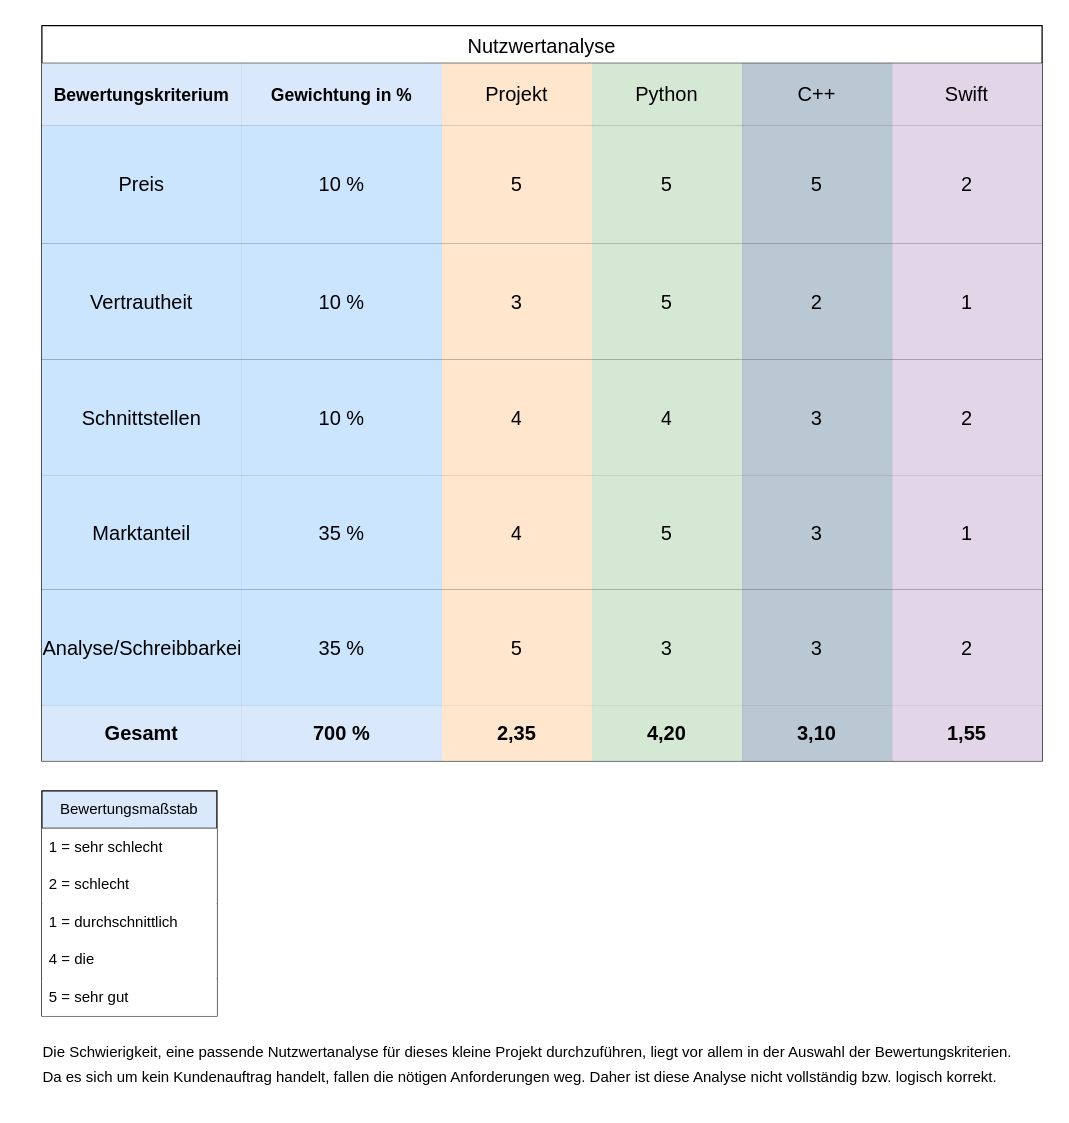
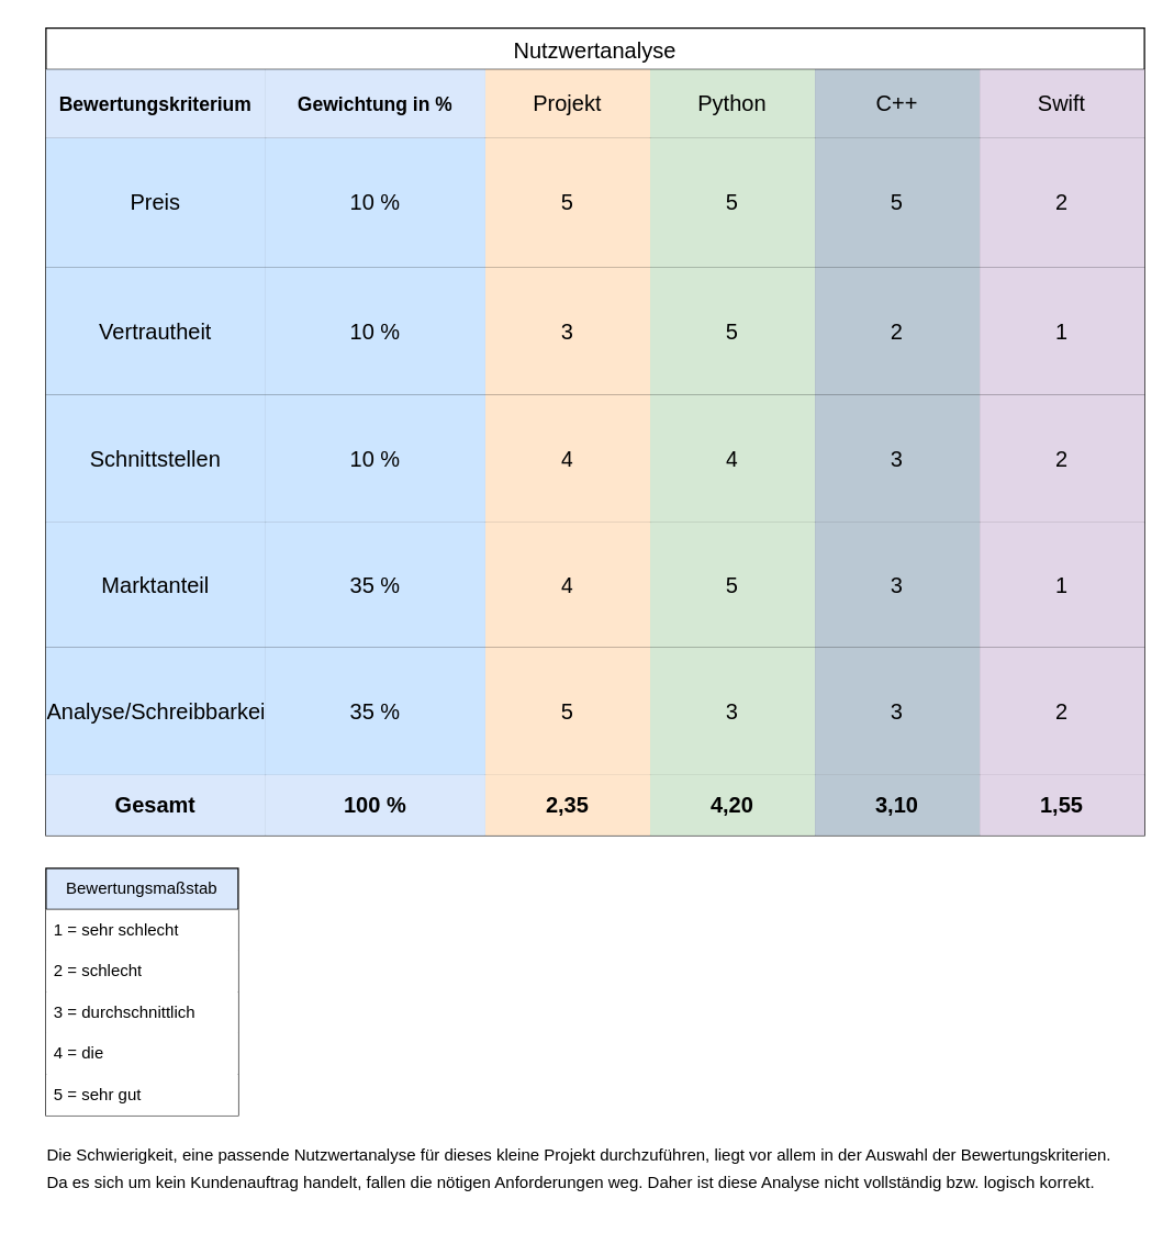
  <mxCell id="0" />
  <mxCell id="1" parent="0" />
  <mxCell id="2" value="Nutzwertanalyse" style="shape=table;startSize=30;container=1;collapsible=0;childLayout=tableLayout;fontSize=16;labelBackgroundColor=none;" vertex="1" parent="1"><mxGeometry x="33" y="20" width="800" height="588" as="geometry" /></mxCell>
  <mxCell id="3" value="" style="shape=tableRow;horizontal=0;startSize=0;swimlaneHead=0;swimlaneBody=0;strokeColor=inherit;top=0;left=0;bottom=0;right=0;collapsible=0;dropTarget=0;fillColor=none;points=[[0,0.5],[1,0.5]];portConstraint=eastwest;fontSize=16;" vertex="1" parent="2"><mxGeometry y="30" width="800" height="50" as="geometry" /></mxCell>
  <mxCell id="4" value="&lt;b&gt;&lt;font style=&quot;font-size: 14px;&quot;&gt;Bewertungskriterium&lt;/font&gt;&lt;/b&gt;" style="shape=partialRectangle;html=1;whiteSpace=wrap;connectable=0;strokeColor=#6c8ebf;overflow=hidden;fillColor=#DAE8FC;top=0;left=0;bottom=0;right=0;pointerEvents=1;fontSize=16;" vertex="1" parent="3"><mxGeometry width="160" height="50" as="geometry"><mxRectangle width="160" height="50" as="alternateBounds" /></mxGeometry></mxCell>
  <mxCell id="5" value="&lt;b&gt;&lt;font style=&quot;font-size: 14px;&quot;&gt;Gewichtung in %&lt;/font&gt;&lt;/b&gt;" style="shape=partialRectangle;html=1;whiteSpace=wrap;connectable=0;strokeColor=#6c8ebf;overflow=hidden;fillColor=#dae8fc;top=0;left=0;bottom=0;right=0;pointerEvents=1;fontSize=16;" vertex="1" parent="3"><mxGeometry x="160" width="160" height="50" as="geometry"><mxRectangle width="160" height="50" as="alternateBounds" /></mxGeometry></mxCell>
  <mxCell id="6" value="Projekt" style="shape=partialRectangle;html=1;whiteSpace=wrap;connectable=0;strokeColor=#d79b00;overflow=hidden;fillColor=#ffe6cc;top=0;left=0;bottom=0;right=0;pointerEvents=1;fontSize=16;" vertex="1" parent="3"><mxGeometry x="320" width="120" height="50" as="geometry"><mxRectangle width="120" height="50" as="alternateBounds" /></mxGeometry></mxCell>
  <mxCell id="7" value="Python" style="shape=partialRectangle;html=1;whiteSpace=wrap;connectable=0;strokeColor=#82b366;overflow=hidden;fillColor=#d5e8d4;top=0;left=0;bottom=0;right=0;pointerEvents=1;fontSize=16;" vertex="1" parent="3"><mxGeometry x="440" width="120" height="50" as="geometry"><mxRectangle width="120" height="50" as="alternateBounds" /></mxGeometry></mxCell>
  <mxCell id="8" value="C++" style="shape=partialRectangle;html=1;whiteSpace=wrap;connectable=0;strokeColor=#23445d;overflow=hidden;fillColor=#bac8d3;top=0;left=0;bottom=0;right=0;pointerEvents=1;fontSize=16;" vertex="1" parent="3"><mxGeometry x="560" width="120" height="50" as="geometry"><mxRectangle width="120" height="50" as="alternateBounds" /></mxGeometry></mxCell>
  <mxCell id="9" value="Swift" style="shape=partialRectangle;html=1;whiteSpace=wrap;connectable=0;strokeColor=#9673a6;overflow=hidden;fillColor=#e1d5e7;top=0;left=0;bottom=0;right=0;pointerEvents=1;fontSize=16;" vertex="1" parent="3"><mxGeometry x="680" width="120" height="50" as="geometry"><mxRectangle width="120" height="50" as="alternateBounds" /></mxGeometry></mxCell>
  <mxCell id="10" value="" style="shape=tableRow;horizontal=0;startSize=0;swimlaneHead=0;swimlaneBody=0;strokeColor=inherit;top=0;left=0;bottom=0;right=0;collapsible=0;dropTarget=0;fillColor=none;points=[[0,0.5],[1,0.5]];portConstraint=eastwest;fontSize=16;" vertex="1" parent="2"><mxGeometry y="80" width="800" height="94" as="geometry" /></mxCell>
  <mxCell id="11" value="Preis" style="shape=partialRectangle;html=1;whiteSpace=wrap;connectable=0;strokeColor=#6c8ebf;overflow=hidden;fillColor=light-dark(#cce5ff, #1d293b);top=0;left=0;bottom=0;right=0;pointerEvents=1;fontSize=16;" vertex="1" parent="10"><mxGeometry width="160" height="94" as="geometry"><mxRectangle width="160" height="94" as="alternateBounds" /></mxGeometry></mxCell>
  <mxCell id="12" value="10 %" style="shape=partialRectangle;html=1;whiteSpace=wrap;connectable=0;strokeColor=#6c8ebf;overflow=hidden;fillColor=light-dark(#cce5ff, #1d293b);top=0;left=0;bottom=0;right=0;pointerEvents=1;fontSize=16;" vertex="1" parent="10"><mxGeometry x="160" width="160" height="94" as="geometry"><mxRectangle width="160" height="94" as="alternateBounds" /></mxGeometry></mxCell>
  <mxCell id="13" value="5" style="shape=partialRectangle;html=1;whiteSpace=wrap;connectable=0;strokeColor=#d79b00;overflow=hidden;fillColor=#ffe6cc;top=0;left=0;bottom=0;right=0;pointerEvents=1;fontSize=16;" vertex="1" parent="10"><mxGeometry x="320" width="120" height="94" as="geometry"><mxRectangle width="120" height="94" as="alternateBounds" /></mxGeometry></mxCell>
  <mxCell id="14" value="5" style="shape=partialRectangle;html=1;whiteSpace=wrap;connectable=0;strokeColor=#82b366;overflow=hidden;fillColor=#d5e8d4;top=0;left=0;bottom=0;right=0;pointerEvents=1;fontSize=16;" vertex="1" parent="10"><mxGeometry x="440" width="120" height="94" as="geometry"><mxRectangle width="120" height="94" as="alternateBounds" /></mxGeometry></mxCell>
  <mxCell id="15" value="5" style="shape=partialRectangle;html=1;whiteSpace=wrap;connectable=0;strokeColor=#23445d;overflow=hidden;fillColor=#bac8d3;top=0;left=0;bottom=0;right=0;pointerEvents=1;fontSize=16;" vertex="1" parent="10"><mxGeometry x="560" width="120" height="94" as="geometry"><mxRectangle width="120" height="94" as="alternateBounds" /></mxGeometry></mxCell>
  <mxCell id="16" value="2" style="shape=partialRectangle;html=1;whiteSpace=wrap;connectable=0;strokeColor=#9673a6;overflow=hidden;fillColor=#e1d5e7;top=0;left=0;bottom=0;right=0;pointerEvents=1;fontSize=16;" vertex="1" parent="10"><mxGeometry x="680" width="120" height="94" as="geometry"><mxRectangle width="120" height="94" as="alternateBounds" /></mxGeometry></mxCell>
  <mxCell id="17" value="" style="shape=tableRow;horizontal=0;startSize=0;swimlaneHead=0;swimlaneBody=0;strokeColor=inherit;top=0;left=0;bottom=0;right=0;collapsible=0;dropTarget=0;fillColor=none;points=[[0,0.5],[1,0.5]];portConstraint=eastwest;fontSize=16;" vertex="1" parent="2"><mxGeometry y="174" width="800" height="93" as="geometry" /></mxCell>
  <mxCell id="18" value="Vertrautheit" style="shape=partialRectangle;html=1;whiteSpace=wrap;connectable=0;strokeColor=#36393d;overflow=hidden;fillColor=#cce5ff;top=0;left=0;bottom=0;right=0;pointerEvents=1;fontSize=16;" vertex="1" parent="17"><mxGeometry width="160" height="93" as="geometry"><mxRectangle width="160" height="93" as="alternateBounds" /></mxGeometry></mxCell>
  <mxCell id="19" value="10 %" style="shape=partialRectangle;html=1;whiteSpace=wrap;connectable=0;strokeColor=#36393d;overflow=hidden;fillColor=#cce5ff;top=0;left=0;bottom=0;right=0;pointerEvents=1;fontSize=16;" vertex="1" parent="17"><mxGeometry x="160" width="160" height="93" as="geometry"><mxRectangle width="160" height="93" as="alternateBounds" /></mxGeometry></mxCell>
  <mxCell id="20" value="3" style="shape=partialRectangle;html=1;whiteSpace=wrap;connectable=0;strokeColor=#d79b00;overflow=hidden;fillColor=#ffe6cc;top=0;left=0;bottom=0;right=0;pointerEvents=1;fontSize=16;" vertex="1" parent="17"><mxGeometry x="320" width="120" height="93" as="geometry"><mxRectangle width="120" height="93" as="alternateBounds" /></mxGeometry></mxCell>
  <mxCell id="21" value="5" style="shape=partialRectangle;html=1;whiteSpace=wrap;connectable=0;strokeColor=#82b366;overflow=hidden;fillColor=#d5e8d4;top=0;left=0;bottom=0;right=0;pointerEvents=1;fontSize=16;" vertex="1" parent="17"><mxGeometry x="440" width="120" height="93" as="geometry"><mxRectangle width="120" height="93" as="alternateBounds" /></mxGeometry></mxCell>
  <mxCell id="22" value="2" style="shape=partialRectangle;html=1;whiteSpace=wrap;connectable=0;strokeColor=#23445d;overflow=hidden;fillColor=#bac8d3;top=0;left=0;bottom=0;right=0;pointerEvents=1;fontSize=16;" vertex="1" parent="17"><mxGeometry x="560" width="120" height="93" as="geometry"><mxRectangle width="120" height="93" as="alternateBounds" /></mxGeometry></mxCell>
  <mxCell id="23" value="1" style="shape=partialRectangle;html=1;whiteSpace=wrap;connectable=0;strokeColor=#9673a6;overflow=hidden;fillColor=#e1d5e7;top=0;left=0;bottom=0;right=0;pointerEvents=1;fontSize=16;" vertex="1" parent="17"><mxGeometry x="680" width="120" height="93" as="geometry"><mxRectangle width="120" height="93" as="alternateBounds" /></mxGeometry></mxCell>
  <mxCell id="24" style="shape=tableRow;horizontal=0;startSize=0;swimlaneHead=0;swimlaneBody=0;strokeColor=inherit;top=0;left=0;bottom=0;right=0;collapsible=0;dropTarget=0;fillColor=none;points=[[0,0.5],[1,0.5]];portConstraint=eastwest;fontSize=16;" vertex="1" parent="2"><mxGeometry y="267" width="800" height="93" as="geometry" /></mxCell>
  <mxCell id="25" value="Schnittstellen" style="shape=partialRectangle;html=1;whiteSpace=wrap;connectable=0;strokeColor=#36393d;overflow=hidden;fillColor=#cce5ff;top=0;left=0;bottom=0;right=0;pointerEvents=1;fontSize=16;" vertex="1" parent="24"><mxGeometry width="160" height="93" as="geometry"><mxRectangle width="160" height="93" as="alternateBounds" /></mxGeometry></mxCell>
  <mxCell id="26" value="10 %" style="shape=partialRectangle;html=1;whiteSpace=wrap;connectable=0;strokeColor=#36393d;overflow=hidden;fillColor=#cce5ff;top=0;left=0;bottom=0;right=0;pointerEvents=1;fontSize=16;" vertex="1" parent="24"><mxGeometry x="160" width="160" height="93" as="geometry"><mxRectangle width="160" height="93" as="alternateBounds" /></mxGeometry></mxCell>
  <mxCell id="27" value="4" style="shape=partialRectangle;html=1;whiteSpace=wrap;connectable=0;strokeColor=#d79b00;overflow=hidden;fillColor=#ffe6cc;top=0;left=0;bottom=0;right=0;pointerEvents=1;fontSize=16;" vertex="1" parent="24"><mxGeometry x="320" width="120" height="93" as="geometry"><mxRectangle width="120" height="93" as="alternateBounds" /></mxGeometry></mxCell>
  <mxCell id="28" value="4" style="shape=partialRectangle;html=1;whiteSpace=wrap;connectable=0;strokeColor=#82b366;overflow=hidden;fillColor=#d5e8d4;top=0;left=0;bottom=0;right=0;pointerEvents=1;fontSize=16;" vertex="1" parent="24"><mxGeometry x="440" width="120" height="93" as="geometry"><mxRectangle width="120" height="93" as="alternateBounds" /></mxGeometry></mxCell>
  <mxCell id="29" value="3" style="shape=partialRectangle;html=1;whiteSpace=wrap;connectable=0;strokeColor=#23445d;overflow=hidden;fillColor=#bac8d3;top=0;left=0;bottom=0;right=0;pointerEvents=1;fontSize=16;" vertex="1" parent="24"><mxGeometry x="560" width="120" height="93" as="geometry"><mxRectangle width="120" height="93" as="alternateBounds" /></mxGeometry></mxCell>
  <mxCell id="30" value="2" style="shape=partialRectangle;html=1;whiteSpace=wrap;connectable=0;strokeColor=#9673a6;overflow=hidden;fillColor=#e1d5e7;top=0;left=0;bottom=0;right=0;pointerEvents=1;fontSize=16;" vertex="1" parent="24"><mxGeometry x="680" width="120" height="93" as="geometry"><mxRectangle width="120" height="93" as="alternateBounds" /></mxGeometry></mxCell>
  <mxCell id="31" style="shape=tableRow;horizontal=0;startSize=0;swimlaneHead=0;swimlaneBody=0;strokeColor=inherit;top=0;left=0;bottom=0;right=0;collapsible=0;dropTarget=0;fillColor=none;points=[[0,0.5],[1,0.5]];portConstraint=eastwest;fontSize=16;" vertex="1" parent="2"><mxGeometry y="360" width="800" height="91" as="geometry" /></mxCell>
  <mxCell id="32" value="Marktanteil" style="shape=partialRectangle;html=1;whiteSpace=wrap;connectable=0;strokeColor=#36393d;overflow=hidden;fillColor=#cce5ff;top=0;left=0;bottom=0;right=0;pointerEvents=1;fontSize=16;" vertex="1" parent="31"><mxGeometry width="160" height="91" as="geometry"><mxRectangle width="160" height="91" as="alternateBounds" /></mxGeometry></mxCell>
  <mxCell id="33" value="35 %" style="shape=partialRectangle;html=1;whiteSpace=wrap;connectable=0;strokeColor=#36393d;overflow=hidden;fillColor=#cce5ff;top=0;left=0;bottom=0;right=0;pointerEvents=1;fontSize=16;" vertex="1" parent="31"><mxGeometry x="160" width="160" height="91" as="geometry"><mxRectangle width="160" height="91" as="alternateBounds" /></mxGeometry></mxCell>
  <mxCell id="34" value="4" style="shape=partialRectangle;html=1;whiteSpace=wrap;connectable=0;strokeColor=#d79b00;overflow=hidden;fillColor=#ffe6cc;top=0;left=0;bottom=0;right=0;pointerEvents=1;fontSize=16;" vertex="1" parent="31"><mxGeometry x="320" width="120" height="91" as="geometry"><mxRectangle width="120" height="91" as="alternateBounds" /></mxGeometry></mxCell>
  <mxCell id="35" value="5" style="shape=partialRectangle;html=1;whiteSpace=wrap;connectable=0;strokeColor=#82b366;overflow=hidden;fillColor=#d5e8d4;top=0;left=0;bottom=0;right=0;pointerEvents=1;fontSize=16;" vertex="1" parent="31"><mxGeometry x="440" width="120" height="91" as="geometry"><mxRectangle width="120" height="91" as="alternateBounds" /></mxGeometry></mxCell>
  <mxCell id="36" value="3" style="shape=partialRectangle;html=1;whiteSpace=wrap;connectable=0;strokeColor=#23445d;overflow=hidden;fillColor=#bac8d3;top=0;left=0;bottom=0;right=0;pointerEvents=1;fontSize=16;" vertex="1" parent="31"><mxGeometry x="560" width="120" height="91" as="geometry"><mxRectangle width="120" height="91" as="alternateBounds" /></mxGeometry></mxCell>
  <mxCell id="37" value="1" style="shape=partialRectangle;html=1;whiteSpace=wrap;connectable=0;strokeColor=#9673a6;overflow=hidden;fillColor=#e1d5e7;top=0;left=0;bottom=0;right=0;pointerEvents=1;fontSize=16;" vertex="1" parent="31"><mxGeometry x="680" width="120" height="91" as="geometry"><mxRectangle width="120" height="91" as="alternateBounds" /></mxGeometry></mxCell>
  <mxCell id="38" style="shape=tableRow;horizontal=0;startSize=0;swimlaneHead=0;swimlaneBody=0;strokeColor=inherit;top=0;left=0;bottom=0;right=0;collapsible=0;dropTarget=0;fillColor=none;points=[[0,0.5],[1,0.5]];portConstraint=eastwest;fontSize=16;" vertex="1" parent="2"><mxGeometry y="451" width="800" height="93" as="geometry" /></mxCell>
  <mxCell id="39" value="Analyse/Schreibbarkeit" style="shape=partialRectangle;html=1;whiteSpace=wrap;connectable=0;strokeColor=#36393d;overflow=hidden;fillColor=#cce5ff;top=0;left=0;bottom=0;right=0;pointerEvents=1;fontSize=16;" vertex="1" parent="38"><mxGeometry width="160" height="93" as="geometry"><mxRectangle width="160" height="93" as="alternateBounds" /></mxGeometry></mxCell>
  <mxCell id="40" value="35 %" style="shape=partialRectangle;html=1;whiteSpace=wrap;connectable=0;strokeColor=#36393d;overflow=hidden;fillColor=#cce5ff;top=0;left=0;bottom=0;right=0;pointerEvents=1;fontSize=16;" vertex="1" parent="38"><mxGeometry x="160" width="160" height="93" as="geometry"><mxRectangle width="160" height="93" as="alternateBounds" /></mxGeometry></mxCell>
  <mxCell id="41" value="5" style="shape=partialRectangle;html=1;whiteSpace=wrap;connectable=0;strokeColor=#d79b00;overflow=hidden;fillColor=#ffe6cc;top=0;left=0;bottom=0;right=0;pointerEvents=1;fontSize=16;" vertex="1" parent="38"><mxGeometry x="320" width="120" height="93" as="geometry"><mxRectangle width="120" height="93" as="alternateBounds" /></mxGeometry></mxCell>
  <mxCell id="42" value="3" style="shape=partialRectangle;html=1;whiteSpace=wrap;connectable=0;strokeColor=#82b366;overflow=hidden;fillColor=#d5e8d4;top=0;left=0;bottom=0;right=0;pointerEvents=1;fontSize=16;" vertex="1" parent="38"><mxGeometry x="440" width="120" height="93" as="geometry"><mxRectangle width="120" height="93" as="alternateBounds" /></mxGeometry></mxCell>
  <mxCell id="43" value="3" style="shape=partialRectangle;html=1;whiteSpace=wrap;connectable=0;strokeColor=#23445d;overflow=hidden;fillColor=#bac8d3;top=0;left=0;bottom=0;right=0;pointerEvents=1;fontSize=16;" vertex="1" parent="38"><mxGeometry x="560" width="120" height="93" as="geometry"><mxRectangle width="120" height="93" as="alternateBounds" /></mxGeometry></mxCell>
  <mxCell id="44" value="2" style="shape=partialRectangle;html=1;whiteSpace=wrap;connectable=0;strokeColor=#9673a6;overflow=hidden;fillColor=#e1d5e7;top=0;left=0;bottom=0;right=0;pointerEvents=1;fontSize=16;" vertex="1" parent="38"><mxGeometry x="680" width="120" height="93" as="geometry"><mxRectangle width="120" height="93" as="alternateBounds" /></mxGeometry></mxCell>
  <mxCell id="45" style="shape=tableRow;horizontal=0;startSize=0;swimlaneHead=0;swimlaneBody=0;strokeColor=inherit;top=0;left=0;bottom=0;right=0;collapsible=0;dropTarget=0;fillColor=none;points=[[0,0.5],[1,0.5]];portConstraint=eastwest;fontSize=16;" vertex="1" parent="2"><mxGeometry y="544" width="800" height="44" as="geometry" /></mxCell>
  <mxCell id="46" value="&lt;b&gt;Gesamt&lt;/b&gt;" style="shape=partialRectangle;html=1;whiteSpace=wrap;connectable=0;strokeColor=#36393d;overflow=hidden;fillColor=#DAE8FC;top=0;left=0;bottom=0;right=0;pointerEvents=1;fontSize=16;" vertex="1" parent="45"><mxGeometry width="160" height="44" as="geometry"><mxRectangle width="160" height="44" as="alternateBounds" /></mxGeometry></mxCell>
- <mxCell id="47" value="&lt;b&gt;700 %&lt;/b&gt;" style="shape=partialRectangle;html=1;whiteSpace=wrap;connectable=0;strokeColor=#36393d;overflow=hidden;fillColor=#DAE8FC;top=0;left=0;bottom=0;right=0;pointerEvents=1;fontSize=16;" vertex="1" parent="45"><mxGeometry x="160" width="160" height="44" as="geometry"><mxRectangle width="160" height="44" as="alternateBounds" /></mxGeometry></mxCell>
+ <mxCell id="47" value="&lt;b&gt;100 %&lt;/b&gt;" style="shape=partialRectangle;html=1;whiteSpace=wrap;connectable=0;strokeColor=#36393d;overflow=hidden;fillColor=#DAE8FC;top=0;left=0;bottom=0;right=0;pointerEvents=1;fontSize=16;" vertex="1" parent="45"><mxGeometry x="160" width="160" height="44" as="geometry"><mxRectangle width="160" height="44" as="alternateBounds" /></mxGeometry></mxCell>
  <mxCell id="48" value="&lt;b&gt;2,35&lt;/b&gt;" style="shape=partialRectangle;html=1;whiteSpace=wrap;connectable=0;strokeColor=#d79b00;overflow=hidden;fillColor=#ffe6cc;top=0;left=0;bottom=0;right=0;pointerEvents=1;fontSize=16;" vertex="1" parent="45"><mxGeometry x="320" width="120" height="44" as="geometry"><mxRectangle width="120" height="44" as="alternateBounds" /></mxGeometry></mxCell>
  <mxCell id="49" value="&lt;b&gt;4,20&lt;/b&gt;" style="shape=partialRectangle;html=1;whiteSpace=wrap;connectable=0;strokeColor=#82b366;overflow=hidden;fillColor=#d5e8d4;top=0;left=0;bottom=0;right=0;pointerEvents=1;fontSize=16;" vertex="1" parent="45"><mxGeometry x="440" width="120" height="44" as="geometry"><mxRectangle width="120" height="44" as="alternateBounds" /></mxGeometry></mxCell>
  <mxCell id="50" value="&lt;b&gt;3,10&lt;/b&gt;" style="shape=partialRectangle;html=1;whiteSpace=wrap;connectable=0;strokeColor=#23445d;overflow=hidden;fillColor=#bac8d3;top=0;left=0;bottom=0;right=0;pointerEvents=1;fontSize=16;" vertex="1" parent="45"><mxGeometry x="560" width="120" height="44" as="geometry"><mxRectangle width="120" height="44" as="alternateBounds" /></mxGeometry></mxCell>
  <mxCell id="51" value="&lt;b&gt;1,55&lt;/b&gt;" style="shape=partialRectangle;html=1;whiteSpace=wrap;connectable=0;strokeColor=#9673a6;overflow=hidden;fillColor=#e1d5e7;top=0;left=0;bottom=0;right=0;pointerEvents=1;fontSize=16;" vertex="1" parent="45"><mxGeometry x="680" width="120" height="44" as="geometry"><mxRectangle width="120" height="44" as="alternateBounds" /></mxGeometry></mxCell>
  <mxCell id="52" value="Die Schwierigkeit, eine passende Nutzwertanalyse für dieses kleine Projekt durchzuführen, liegt vor allem in der Auswahl der Bewertungskriterien." style="text;html=1;align=center;verticalAlign=middle;resizable=0;points=[];autosize=1;strokeColor=none;fillColor=none;" vertex="1" parent="1"><mxGeometry x="21" y="826" width="800" height="30" as="geometry" /></mxCell>
  <mxCell id="53" value="Da es sich um kein Kundenauftrag handelt, fallen die nötigen Anforderungen weg. Daher ist diese Analyse nicht vollständig bzw. logisch korrekt." style="text;html=1;align=center;verticalAlign=middle;resizable=0;points=[];autosize=1;strokeColor=none;fillColor=none;" vertex="1" parent="1"><mxGeometry x="20" y="846" width="790" height="30" as="geometry" /></mxCell>
  <mxCell id="54" value="Bewertungsmaßstab" style="swimlane;fontStyle=0;childLayout=stackLayout;horizontal=1;startSize=30;horizontalStack=0;resizeParent=1;resizeParentMax=0;resizeLast=0;collapsible=1;marginBottom=0;whiteSpace=wrap;html=1;fillColor=#DAE8FC;" vertex="1" parent="1"><mxGeometry x="33" y="632" width="140" height="180" as="geometry" /></mxCell>
  <mxCell id="55" value="1 = sehr schlecht" style="text;strokeColor=none;fillColor=#FFFFFF;align=left;verticalAlign=middle;spacingLeft=4;spacingRight=4;overflow=hidden;points=[[0,0.5],[1,0.5]];portConstraint=eastwest;rotatable=0;whiteSpace=wrap;html=1;" vertex="1" parent="54"><mxGeometry y="30" width="140" height="30" as="geometry" /></mxCell>
  <mxCell id="56" value="2 = schlecht" style="text;strokeColor=none;fillColor=#FFFFFF;align=left;verticalAlign=middle;spacingLeft=4;spacingRight=4;overflow=hidden;points=[[0,0.5],[1,0.5]];portConstraint=eastwest;rotatable=0;whiteSpace=wrap;html=1;" vertex="1" parent="54"><mxGeometry y="60" width="140" height="30" as="geometry" /></mxCell>
- <mxCell id="57" value="1 = durchschnittlich" style="text;strokeColor=none;fillColor=#FFFFFF;align=left;verticalAlign=middle;spacingLeft=4;spacingRight=4;overflow=hidden;points=[[0,0.5],[1,0.5]];portConstraint=eastwest;rotatable=0;whiteSpace=wrap;html=1;" vertex="1" parent="54"><mxGeometry y="90" width="140" height="30" as="geometry" /></mxCell>
+ <mxCell id="57" value="3 = durchschnittlich" style="text;strokeColor=none;fillColor=#FFFFFF;align=left;verticalAlign=middle;spacingLeft=4;spacingRight=4;overflow=hidden;points=[[0,0.5],[1,0.5]];portConstraint=eastwest;rotatable=0;whiteSpace=wrap;html=1;" vertex="1" parent="54"><mxGeometry y="90" width="140" height="30" as="geometry" /></mxCell>
  <mxCell id="58" value="4 = die" style="text;strokeColor=none;fillColor=#FFFFFF;align=left;verticalAlign=middle;spacingLeft=4;spacingRight=4;overflow=hidden;points=[[0,0.5],[1,0.5]];portConstraint=eastwest;rotatable=0;whiteSpace=wrap;html=1;" vertex="1" parent="54"><mxGeometry y="120" width="140" height="30" as="geometry" /></mxCell>
  <mxCell id="59" value="5 = sehr gut" style="text;strokeColor=none;fillColor=#FFFFFF;align=left;verticalAlign=middle;spacingLeft=4;spacingRight=4;overflow=hidden;points=[[0,0.5],[1,0.5]];portConstraint=eastwest;rotatable=0;whiteSpace=wrap;html=1;" vertex="1" parent="54"><mxGeometry y="150" width="140" height="30" as="geometry" /></mxCell>
